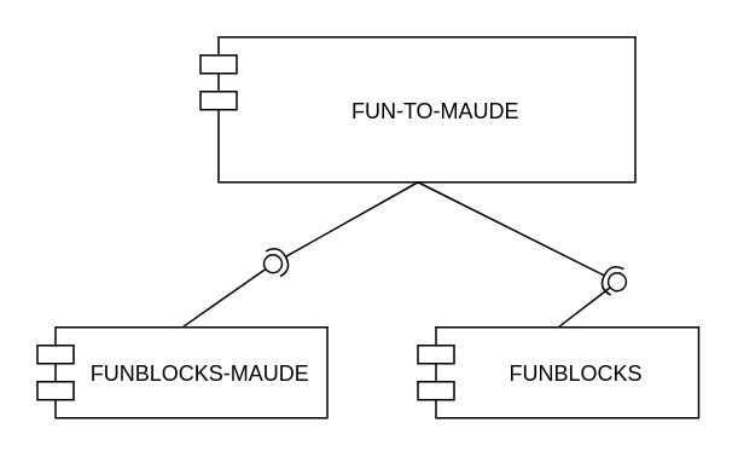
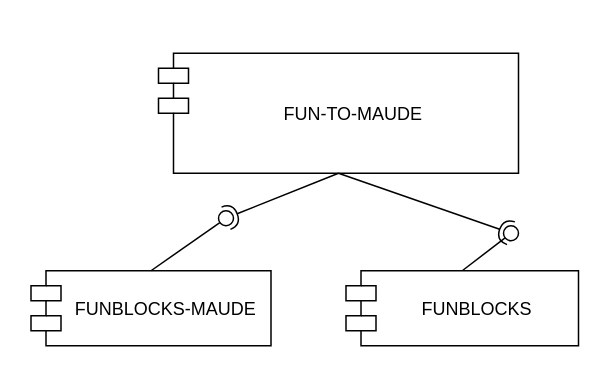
  <mxCell id="0" />
  <mxCell id="1" parent="0" />
- <mxCell id="2" value="FUN-TO-MAUDE" style="shape=module;align=left;spacingLeft=20;align=center;verticalAlign=middle;" vertex="1" parent="1"><mxGeometry x="110" y="20" width="240" height="80" as="geometry" /></mxCell>
+ <mxCell id="2" value="FUN-TO-MAUDE" style="shape=module;align=left;spacingLeft=20;align=center;verticalAlign=middle;" vertex="1" parent="1"><mxGeometry x="105" y="35" width="240" height="80" as="geometry" /></mxCell>
  <mxCell id="3" value="FUNBLOCKS-MAUDE" style="shape=module;align=left;spacingLeft=20;align=center;verticalAlign=middle;" vertex="1" parent="1"><mxGeometry x="20" y="180" width="160" height="50" as="geometry" /></mxCell>
  <mxCell id="4" value="" style="rounded=0;orthogonalLoop=1;jettySize=auto;html=1;endArrow=none;endFill=0;exitX=0.5;exitY=0;exitDx=0;exitDy=0;" edge="1" target="6" parent="1" source="7"><mxGeometry relative="1" as="geometry"><mxPoint x="390" y="190" as="sourcePoint" /></mxGeometry></mxCell>
  <mxCell id="5" value="" style="rounded=0;orthogonalLoop=1;jettySize=auto;html=1;endArrow=halfCircle;endFill=0;entryX=0.5;entryY=0.5;entryDx=0;entryDy=0;endSize=6;strokeWidth=1;exitX=0.5;exitY=1;exitDx=0;exitDy=0;" edge="1" target="6" parent="1" source="2"><mxGeometry relative="1" as="geometry"><mxPoint x="360" y="155" as="sourcePoint" /></mxGeometry></mxCell>
  <mxCell id="6" value="" style="ellipse;whiteSpace=wrap;html=1;fontFamily=Helvetica;fontSize=12;fontColor=#000000;align=center;strokeColor=#000000;fillColor=#ffffff;points=[];aspect=fixed;resizable=0;" vertex="1" parent="1"><mxGeometry x="335" y="150" width="10" height="10" as="geometry" /></mxCell>
  <mxCell id="7" value="FUNBLOCKS" style="shape=module;align=left;spacingLeft=20;align=center;verticalAlign=middle;" vertex="1" parent="1"><mxGeometry x="230" y="180" width="155" height="50" as="geometry" /></mxCell>
  <mxCell id="8" value="" style="rounded=0;orthogonalLoop=1;jettySize=auto;html=1;endArrow=none;endFill=0;exitX=0.5;exitY=0;exitDx=0;exitDy=0;" edge="1" target="10" parent="1" source="3"><mxGeometry relative="1" as="geometry"><mxPoint x="130" y="145" as="sourcePoint" /></mxGeometry></mxCell>
  <mxCell id="9" value="" style="rounded=0;orthogonalLoop=1;jettySize=auto;html=1;endArrow=halfCircle;endFill=0;entryX=0.5;entryY=0.5;entryDx=0;entryDy=0;endSize=6;strokeWidth=1;exitX=0.5;exitY=1;exitDx=0;exitDy=0;" edge="1" target="10" parent="1" source="2"><mxGeometry relative="1" as="geometry"><mxPoint x="170" y="145" as="sourcePoint" /></mxGeometry></mxCell>
  <mxCell id="10" value="" style="ellipse;whiteSpace=wrap;html=1;fontFamily=Helvetica;fontSize=12;fontColor=#000000;align=center;strokeColor=#000000;fillColor=#ffffff;points=[];aspect=fixed;resizable=0;" vertex="1" parent="1"><mxGeometry x="145" y="140" width="10" height="10" as="geometry" /></mxCell>
